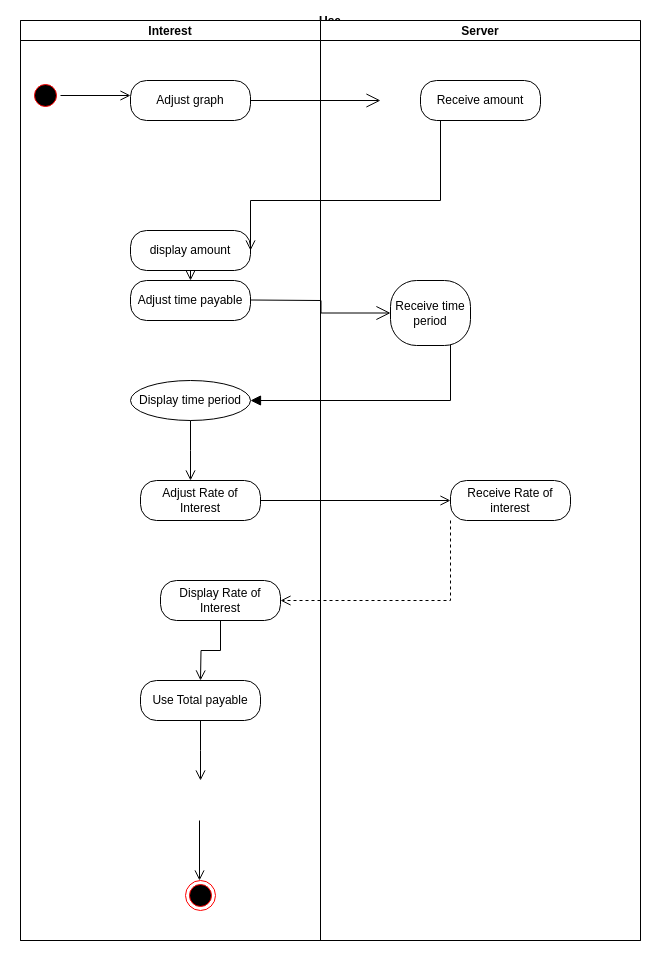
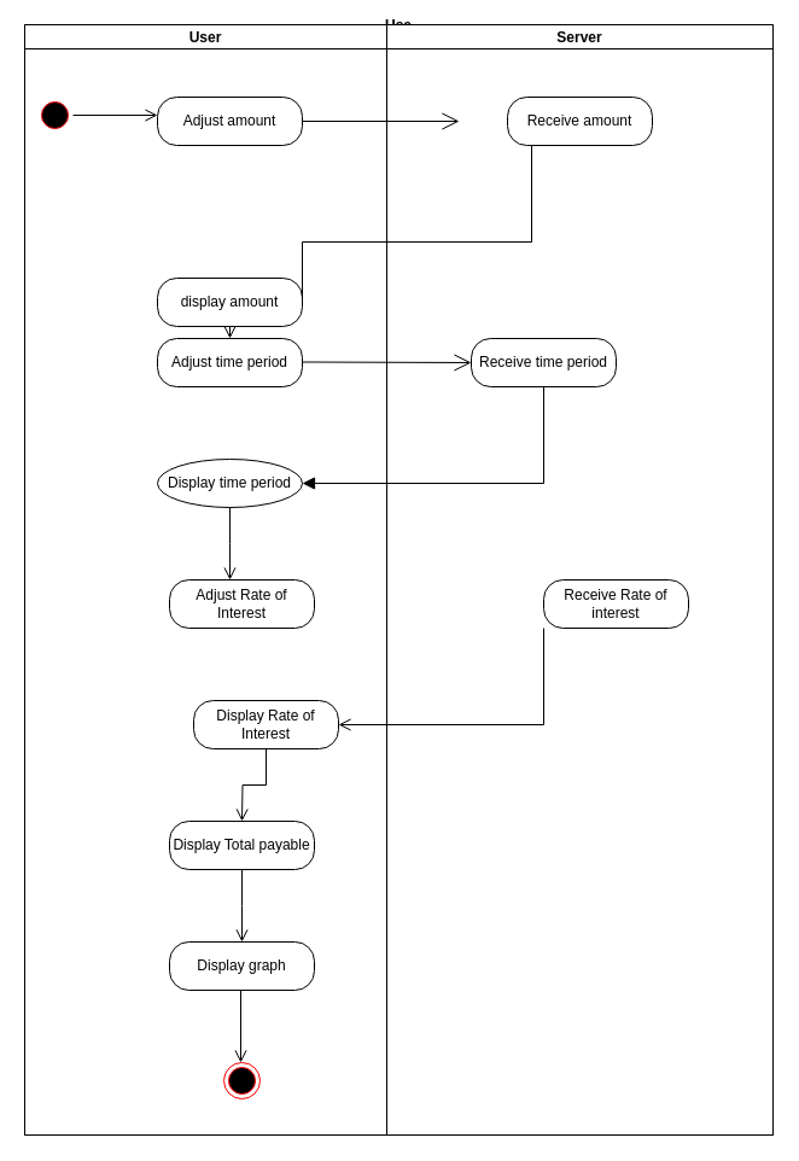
  <mxCell id="0" />
  <mxCell id="1" parent="0" />
  <mxCell id="2" value="" style="edgeStyle=orthogonalEdgeStyle;html=1;verticalAlign=bottom;endArrow=open;endSize=8;strokeColor=default;rounded=0;" parent="1" edge="1"><mxGeometry relative="1" as="geometry"><mxPoint x="130" y="95" as="targetPoint" /><mxPoint x="60" y="95" as="sourcePoint" /></mxGeometry></mxCell>
- <mxCell id="3" value="Adjust graph" style="rounded=1;whiteSpace=wrap;html=1;arcSize=40;fontColor=#000000;fillColor=default;strokeColor=default;" parent="1" vertex="1"><mxGeometry x="130" y="80" width="120" height="40" as="geometry" /></mxCell>
+ <mxCell id="3" value="Adjust amount" style="rounded=1;whiteSpace=wrap;html=1;arcSize=40;fontColor=#000000;fillColor=default;strokeColor=default;" parent="1" vertex="1"><mxGeometry x="130" y="80" width="120" height="40" as="geometry" /></mxCell>
  <mxCell id="4" value="display amount" style="rounded=1;whiteSpace=wrap;html=1;arcSize=40;fontColor=#000000;fillColor=default;strokeColor=default;" parent="1" vertex="1"><mxGeometry x="130" y="230" width="120" height="40" as="geometry" /></mxCell>
  <mxCell id="5" value="" style="edgeStyle=orthogonalEdgeStyle;html=1;verticalAlign=bottom;endArrow=open;endSize=8;strokeColor=default;rounded=0;" parent="1" source="4" edge="1"><mxGeometry relative="1" as="geometry"><mxPoint x="190" y="280" as="targetPoint" /></mxGeometry></mxCell>
- <mxCell id="6" value="Adjust time payable" style="rounded=1;whiteSpace=wrap;html=1;arcSize=40;fontColor=#000000;fillColor=default;strokeColor=default;" parent="1" vertex="1"><mxGeometry x="130" y="280" width="120" height="40" as="geometry" /></mxCell>
+ <mxCell id="6" value="Adjust time period" style="rounded=1;whiteSpace=wrap;html=1;arcSize=40;fontColor=#000000;fillColor=default;strokeColor=default;" parent="1" vertex="1"><mxGeometry x="130" y="280" width="120" height="40" as="geometry" /></mxCell>
  <mxCell id="7" value="" style="edgeStyle=orthogonalEdgeStyle;html=1;verticalAlign=bottom;endArrow=block;endSize=8;strokeColor=default;rounded=0;entryX=1;entryY=0.5;entryDx=0;entryDy=0;exitX=0.392;exitY=1;exitDx=0;exitDy=0;exitPerimeter=0;" parent="1" source="16" target="8" edge="1"><mxGeometry relative="1" as="geometry"><mxPoint x="190" y="380" as="targetPoint" /><mxPoint x="430" y="390" as="sourcePoint" /><Array as="points"><mxPoint x="450" y="320" /><mxPoint x="450" y="400" /></Array></mxGeometry></mxCell>
  <mxCell id="8" value="Display time period" style="ellipse;whiteSpace=wrap;html=1;arcSize=40;fontColor=#000000;fillColor=default;strokeColor=default;" parent="1" vertex="1"><mxGeometry x="130" y="380" width="120" height="40" as="geometry" /></mxCell>
  <mxCell id="9" value="" style="edgeStyle=orthogonalEdgeStyle;html=1;verticalAlign=bottom;endArrow=open;endSize=8;strokeColor=default;rounded=0;" parent="1" source="8" edge="1"><mxGeometry relative="1" as="geometry"><mxPoint x="190" y="480" as="targetPoint" /></mxGeometry></mxCell>
  <mxCell id="10" value="Adjust Rate of Interest" style="rounded=1;whiteSpace=wrap;html=1;arcSize=40;fontColor=#000000;fillColor=default;strokeColor=default;" parent="1" vertex="1"><mxGeometry x="140" y="480" width="120" height="40" as="geometry" /></mxCell>
- <mxCell id="11" value="" style="edgeStyle=orthogonalEdgeStyle;html=1;verticalAlign=bottom;endArrow=open;endSize=8;strokeColor=default;rounded=0;entryX=0;entryY=0.5;entryDx=0;entryDy=0;" parent="1" source="10" target="18" edge="1"><mxGeometry relative="1" as="geometry"><mxPoint x="200" y="580" as="targetPoint" /></mxGeometry></mxCell>
  <mxCell id="12" value="Display Rate of Interest" style="rounded=1;whiteSpace=wrap;html=1;arcSize=40;fontColor=#000000;fillColor=default;strokeColor=default;" parent="1" vertex="1"><mxGeometry x="160" y="580" width="120" height="40" as="geometry" /></mxCell>
  <mxCell id="13" value="" style="edgeStyle=orthogonalEdgeStyle;html=1;verticalAlign=bottom;endArrow=open;endSize=8;strokeColor=default;rounded=0;" parent="1" source="12" edge="1"><mxGeometry relative="1" as="geometry"><mxPoint x="200" y="680" as="targetPoint" /></mxGeometry></mxCell>
  <mxCell id="14" value="Receive amount" style="rounded=1;whiteSpace=wrap;html=1;arcSize=40;fontColor=#000000;fillColor=default;strokeColor=default;" parent="1" vertex="1"><mxGeometry x="420" y="80" width="120" height="40" as="geometry" /></mxCell>
- <mxCell id="15" value="" style="edgeStyle=orthogonalEdgeStyle;html=1;verticalAlign=bottom;endArrow=open;endSize=8;strokeColor=default;rounded=0;entryX=1;entryY=0.5;entryDx=0;entryDy=0;" parent="1" source="14" target="4" edge="1"><mxGeometry relative="1" as="geometry"><mxPoint x="280" y="200" as="targetPoint" /><Array as="points"><mxPoint x="440" y="200" /></Array></mxGeometry></mxCell>
- <mxCell id="16" value="Receive time period" style="rounded=1;whiteSpace=wrap;html=1;arcSize=40;fontColor=#000000;fillColor=default;strokeColor=default;" parent="1" vertex="1"><mxGeometry x="390" y="280" width="80" height="65" as="geometry" /></mxCell>
+ <mxCell id="15" value="" style="edgeStyle=orthogonalEdgeStyle;html=1;verticalAlign=bottom;endArrow=none;endSize=8;strokeColor=default;rounded=0;entryX=1;entryY=0.5;entryDx=0;entryDy=0;" parent="1" source="14" target="4" edge="1"><mxGeometry relative="1" as="geometry"><mxPoint x="280" y="200" as="targetPoint" /><Array as="points"><mxPoint x="440" y="200" /></Array></mxGeometry></mxCell>
+ <mxCell id="16" value="Receive time period" style="rounded=1;whiteSpace=wrap;html=1;arcSize=40;fontColor=#000000;fillColor=default;strokeColor=default;" parent="1" vertex="1"><mxGeometry x="390" y="280" width="120" height="40" as="geometry" /></mxCell>
  <mxCell id="17" value="" style="endArrow=open;endFill=1;endSize=12;html=1;rounded=0;strokeColor=default;edgeStyle=orthogonalEdgeStyle;entryX=0;entryY=0.5;entryDx=0;entryDy=0;" parent="1" target="16" edge="1"><mxGeometry width="160" relative="1" as="geometry"><mxPoint x="250" y="299.5" as="sourcePoint" /><mxPoint x="410" y="299.5" as="targetPoint" /></mxGeometry></mxCell>
  <mxCell id="18" value="Receive Rate of interest" style="rounded=1;whiteSpace=wrap;html=1;arcSize=40;fontColor=#000000;fillColor=default;strokeColor=default;" parent="1" vertex="1"><mxGeometry x="450" y="480" width="120" height="40" as="geometry" /></mxCell>
- <mxCell id="19" value="" style="edgeStyle=orthogonalEdgeStyle;html=1;verticalAlign=bottom;endArrow=open;endSize=8;strokeColor=default;rounded=0;entryX=1;entryY=0.5;entryDx=0;entryDy=0;dashed=1;" parent="1" source="18" target="12" edge="1"><mxGeometry relative="1" as="geometry"><mxPoint x="450" y="590" as="targetPoint" /><Array as="points"><mxPoint x="450" y="600" /></Array></mxGeometry></mxCell>
+ <mxCell id="19" value="" style="edgeStyle=orthogonalEdgeStyle;html=1;verticalAlign=bottom;endArrow=open;endSize=8;strokeColor=default;rounded=0;entryX=1;entryY=0.5;entryDx=0;entryDy=0;" parent="1" source="18" target="12" edge="1"><mxGeometry relative="1" as="geometry"><mxPoint x="450" y="590" as="targetPoint" /><Array as="points"><mxPoint x="450" y="600" /></Array></mxGeometry></mxCell>
  <mxCell id="20" value="" style="ellipse;html=1;shape=startState;fillColor=#000000;strokeColor=#ff0000;" parent="1" vertex="1"><mxGeometry x="30" y="80" width="30" height="30" as="geometry" /></mxCell>
  <mxCell id="21" value="Use" style="swimlane;childLayout=stackLayout;resizeParent=1;resizeParentMax=0;startSize=0;strokeColor=default;fillColor=default;" parent="1" vertex="1"><mxGeometry x="20" y="20" width="620" height="920" as="geometry" /></mxCell>
- <mxCell id="22" value="Interest" style="swimlane;startSize=20;strokeColor=default;fillColor=default;" parent="21" vertex="1"><mxGeometry width="300" height="920" as="geometry" /></mxCell>
+ <mxCell id="22" value="User" style="swimlane;startSize=20;strokeColor=default;fillColor=default;" parent="21" vertex="1"><mxGeometry width="300" height="920" as="geometry" /></mxCell>
  <mxCell id="23" value="" style="endArrow=open;endFill=1;endSize=12;html=1;rounded=0;strokeColor=default;edgeStyle=orthogonalEdgeStyle;" parent="22" edge="1"><mxGeometry width="160" relative="1" as="geometry"><mxPoint x="230" y="80" as="sourcePoint" /><mxPoint x="360" y="80" as="targetPoint" /></mxGeometry></mxCell>
- <mxCell id="24" value="Use Total payable" style="rounded=1;whiteSpace=wrap;html=1;arcSize=40;fontColor=#000000;fillColor=default;strokeColor=default;" parent="22" vertex="1"><mxGeometry x="120" y="660" width="120" height="40" as="geometry" /></mxCell>
+ <mxCell id="24" value="Display Total payable" style="rounded=1;whiteSpace=wrap;html=1;arcSize=40;fontColor=#000000;fillColor=default;strokeColor=default;" parent="22" vertex="1"><mxGeometry x="120" y="660" width="120" height="40" as="geometry" /></mxCell>
  <mxCell id="25" value="" style="edgeStyle=orthogonalEdgeStyle;html=1;verticalAlign=bottom;endArrow=open;endSize=8;strokeColor=default;rounded=0;" parent="22" source="24" edge="1"><mxGeometry relative="1" as="geometry"><mxPoint x="180" y="760" as="targetPoint" /></mxGeometry></mxCell>
+ <mxCell id="26" value="Display graph" style="rounded=1;whiteSpace=wrap;html=1;arcSize=40;fontColor=#000000;fillColor=default;strokeColor=default;" parent="22" vertex="1"><mxGeometry x="120" y="760" width="120" height="40" as="geometry" /></mxCell>
  <mxCell id="27" value="" style="ellipse;html=1;shape=endState;fillColor=#000000;strokeColor=#ff0000;" parent="22" vertex="1"><mxGeometry x="165" y="860" width="30" height="30" as="geometry" /></mxCell>
  <mxCell id="28" value="" style="edgeStyle=orthogonalEdgeStyle;html=1;verticalAlign=bottom;endArrow=open;endSize=8;strokeColor=default;rounded=0;" parent="22" edge="1"><mxGeometry relative="1" as="geometry"><mxPoint x="179" y="860" as="targetPoint" /><mxPoint x="179" y="800" as="sourcePoint" /></mxGeometry></mxCell>
  <mxCell id="29" value="Server" style="swimlane;startSize=20;strokeColor=default;fillColor=default;" parent="21" vertex="1"><mxGeometry x="300" width="320" height="920" as="geometry" /></mxCell>
  <mxCell id="30" value="" style="swimlane;startSize=20;strokeColor=default;fillColor=default;" parent="21" vertex="1"><mxGeometry x="620" height="920" as="geometry" /></mxCell>
